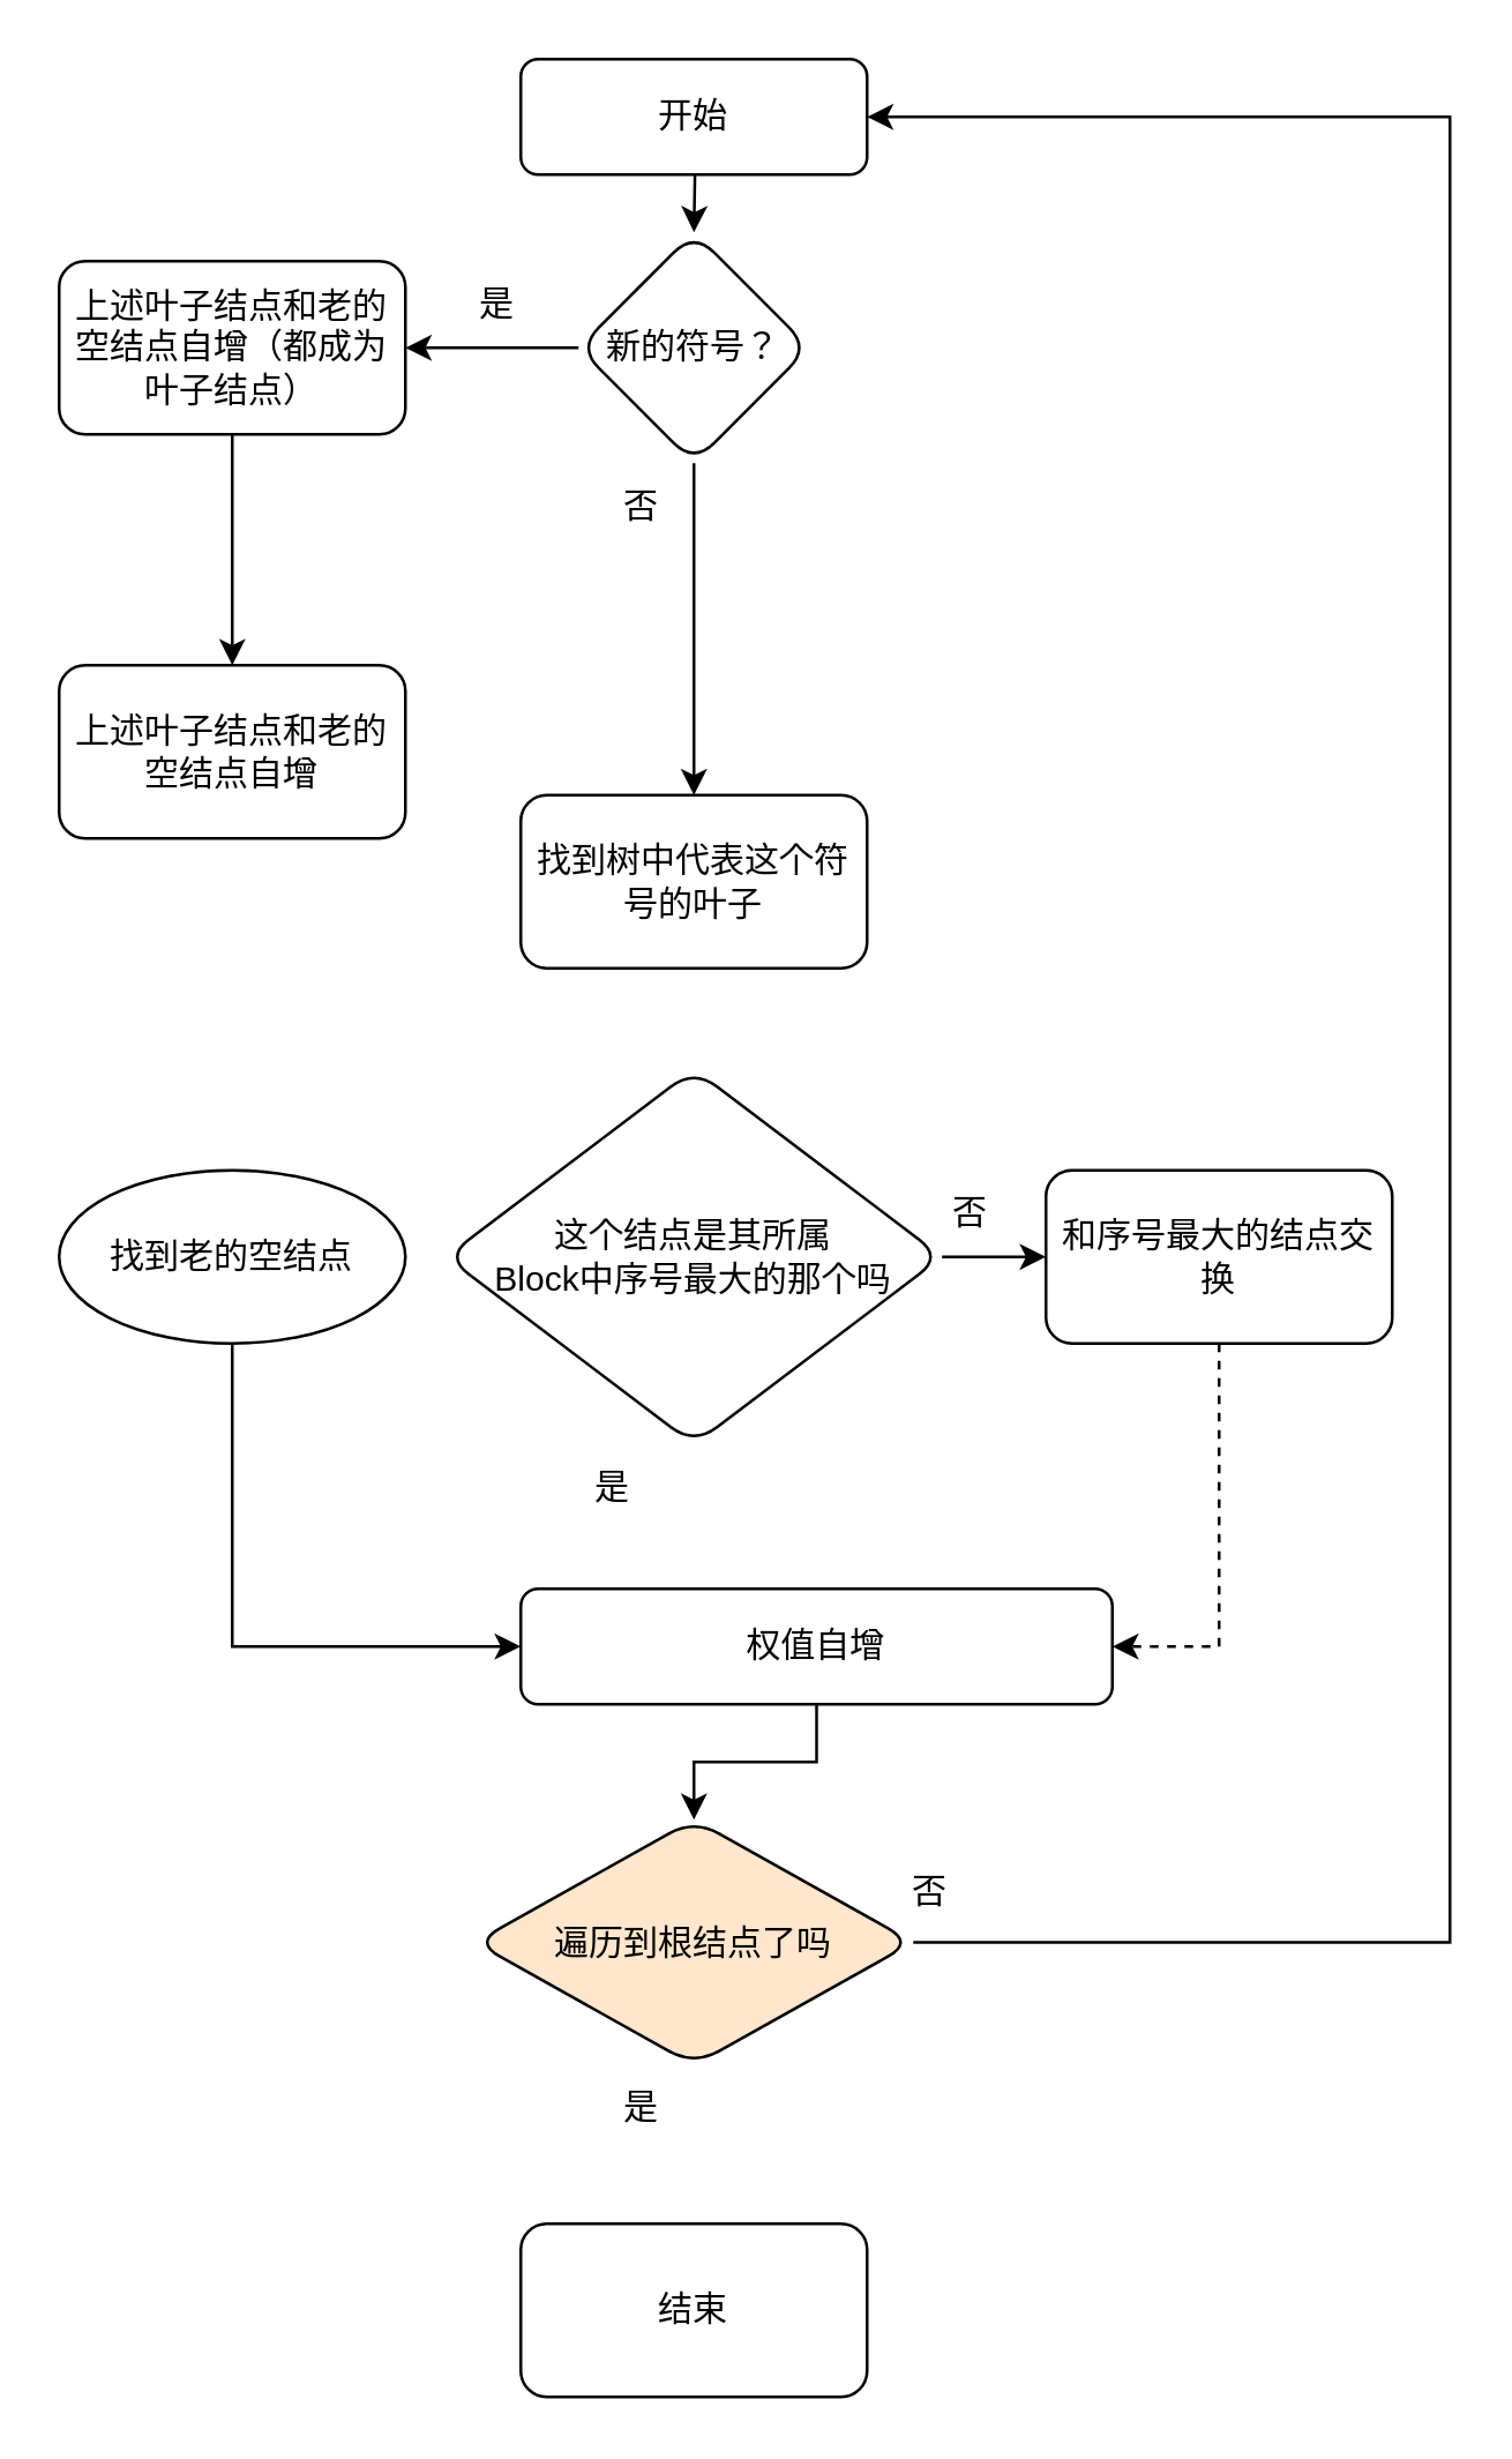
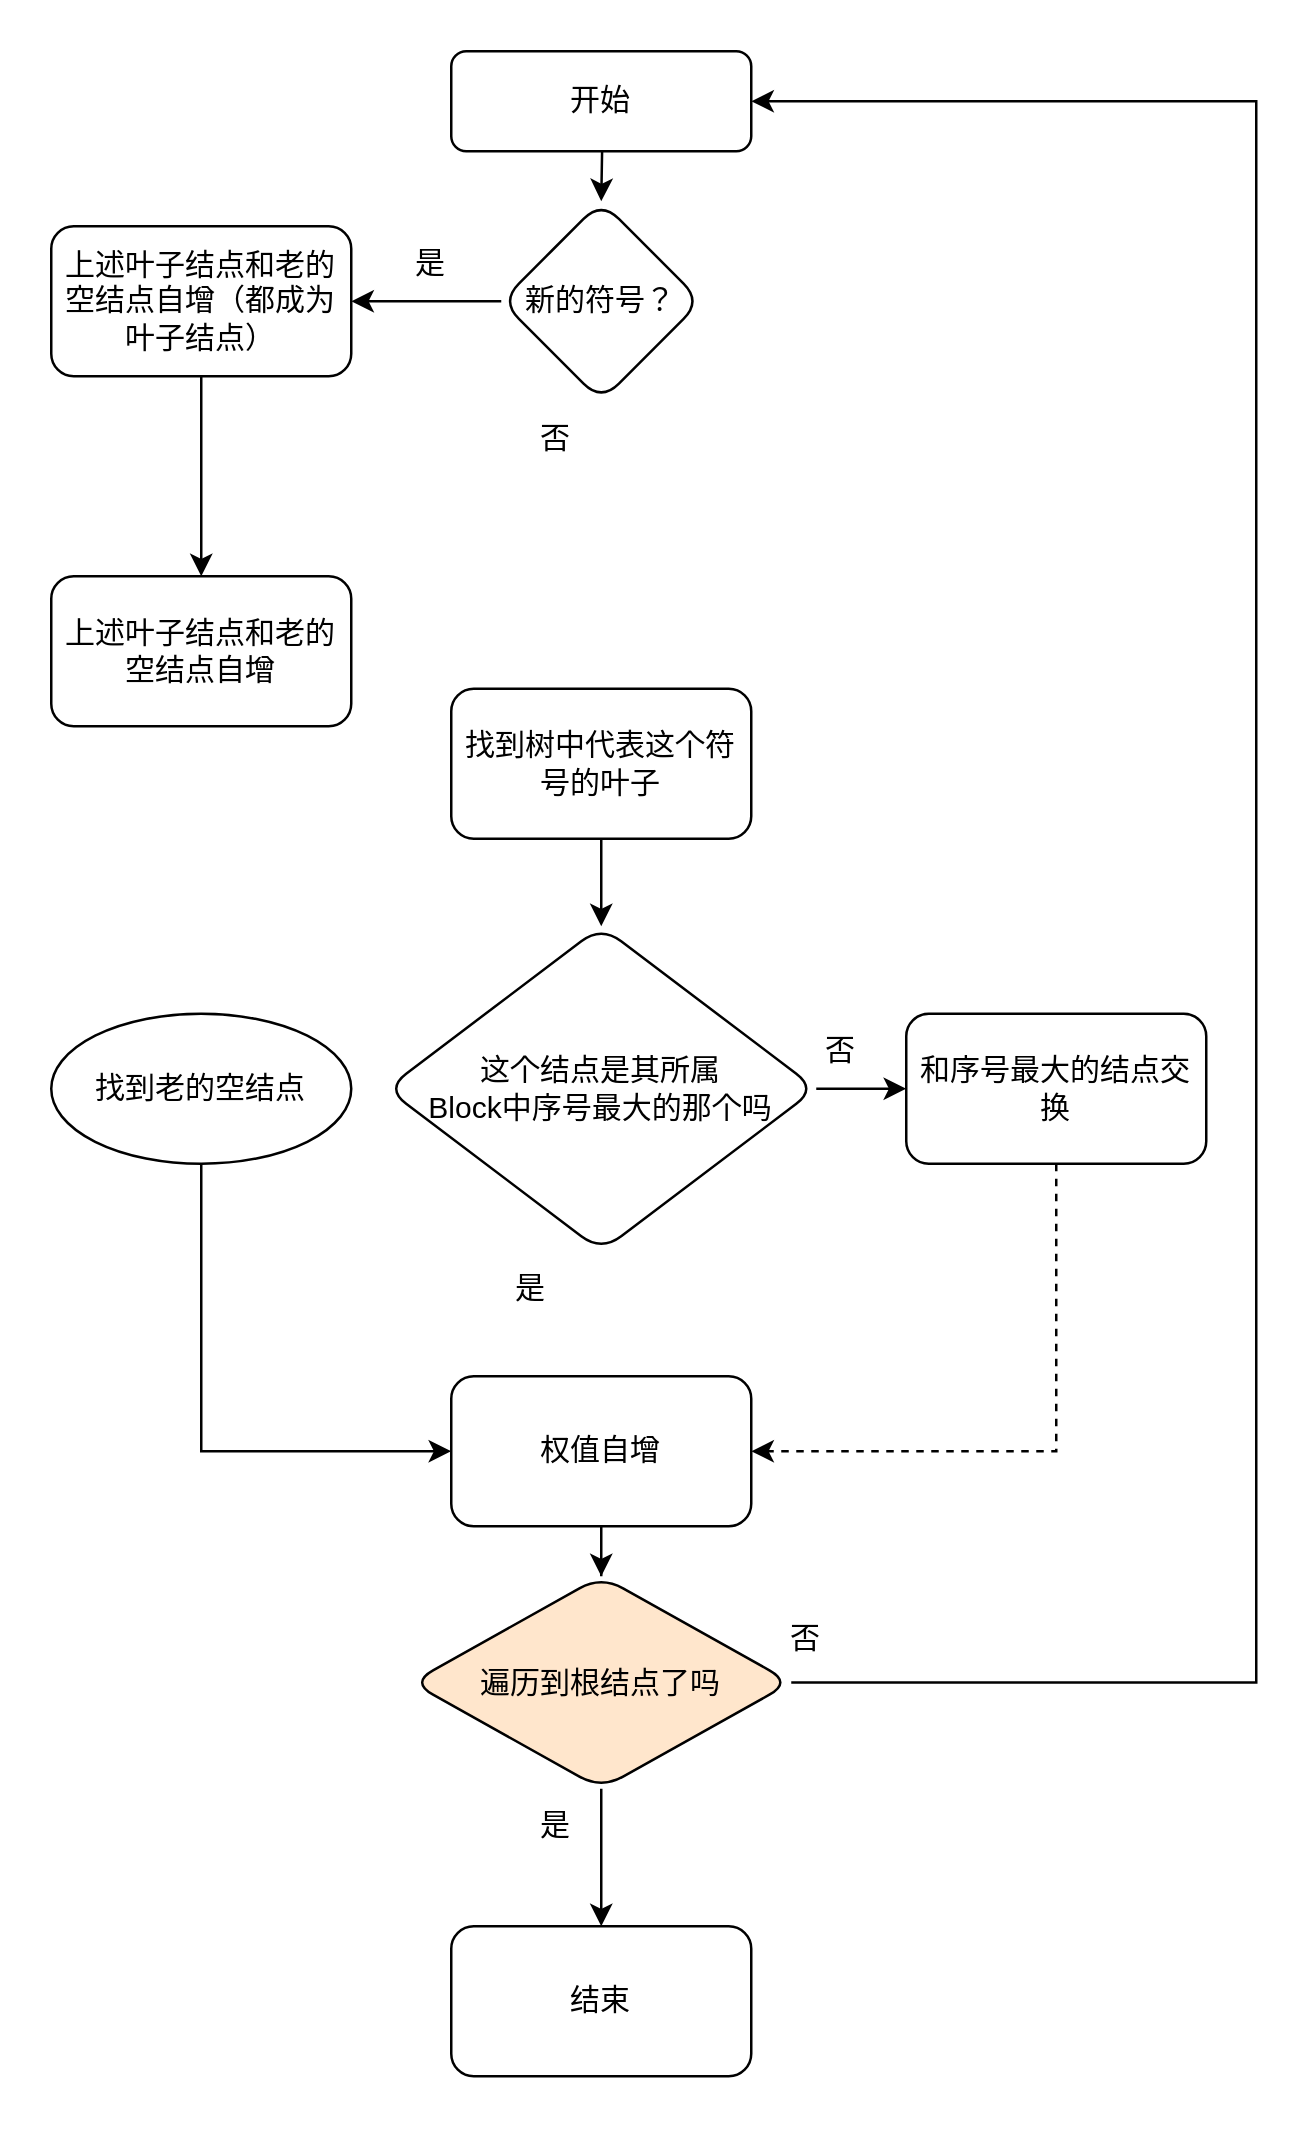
  <mxCell id="0" />
  <mxCell id="1" parent="0" />
  <mxCell id="2" value="" style="edgeStyle=orthogonalEdgeStyle;rounded=0;orthogonalLoop=1;jettySize=auto;html=1;" parent="1" target="6" edge="1"><mxGeometry relative="1" as="geometry"><mxPoint x="240" y="20" as="sourcePoint" /></mxGeometry></mxCell>
  <mxCell id="3" value="开始" style="rounded=1;whiteSpace=wrap;html=1;fontSize=12;glass=0;strokeWidth=1;shadow=0;" parent="1" vertex="1"><mxGeometry x="180" y="20" width="120" height="40" as="geometry" /></mxCell>
  <mxCell id="4" value="" style="edgeStyle=orthogonalEdgeStyle;rounded=0;orthogonalLoop=1;jettySize=auto;html=1;" parent="1" source="6" target="8" edge="1"><mxGeometry relative="1" as="geometry" /></mxCell>
- <mxCell id="5" value="" style="edgeStyle=orthogonalEdgeStyle;rounded=0;orthogonalLoop=1;jettySize=auto;html=1;" parent="1" source="6" target="11" edge="1"><mxGeometry relative="1" as="geometry" /></mxCell>
  <mxCell id="6" value="新的符号？" style="rhombus;whiteSpace=wrap;html=1;rounded=1;glass=0;strokeWidth=1;shadow=0;" parent="1" vertex="1"><mxGeometry x="200" y="80" width="80" height="80" as="geometry" /></mxCell>
  <mxCell id="7" value="" style="edgeStyle=orthogonalEdgeStyle;rounded=0;orthogonalLoop=1;jettySize=auto;html=1;" parent="1" source="8" target="13" edge="1"><mxGeometry relative="1" as="geometry" /></mxCell>
  <mxCell id="8" value="上述叶子结点和老的空结点自增（都成为叶子结点）" style="whiteSpace=wrap;html=1;rounded=1;glass=0;strokeWidth=1;shadow=0;" parent="1" vertex="1"><mxGeometry x="20" y="90" width="120" height="60" as="geometry" /></mxCell>
  <mxCell id="9" value="是" style="text;html=1;strokeColor=none;fillColor=none;align=center;verticalAlign=middle;whiteSpace=wrap;rounded=0;" parent="1" vertex="1"><mxGeometry x="142" y="90" width="60" height="30" as="geometry" /></mxCell>
+ <mxCell id="10" value="" style="edgeStyle=orthogonalEdgeStyle;rounded=0;orthogonalLoop=1;jettySize=auto;html=1;" parent="1" source="11" target="16" edge="1"><mxGeometry relative="1" as="geometry" /></mxCell>
  <mxCell id="11" value="找到树中代表这个符号的叶子" style="whiteSpace=wrap;html=1;rounded=1;glass=0;strokeWidth=1;shadow=0;" parent="1" vertex="1"><mxGeometry x="180" y="275" width="120" height="60" as="geometry" /></mxCell>
  <mxCell id="12" value="否" style="text;html=1;strokeColor=none;fillColor=none;align=center;verticalAlign=middle;whiteSpace=wrap;rounded=0;" parent="1" vertex="1"><mxGeometry x="192" y="160" width="60" height="30" as="geometry" /></mxCell>
  <mxCell id="13" value="上述叶子结点和老的空结点自增" style="whiteSpace=wrap;html=1;rounded=1;glass=0;strokeWidth=1;shadow=0;" parent="1" vertex="1"><mxGeometry x="20" y="230" width="120" height="60" as="geometry" /></mxCell>
  <mxCell id="14" style="edgeStyle=orthogonalEdgeStyle;rounded=0;orthogonalLoop=1;jettySize=auto;html=1;exitX=0.5;exitY=1;exitDx=0;exitDy=0;entryX=0;entryY=0.5;entryDx=0;entryDy=0;" parent="1" source="15" target="18" edge="1"><mxGeometry relative="1" as="geometry" /></mxCell>
  <mxCell id="15" value="找到老的空结点" style="ellipse;whiteSpace=wrap;html=1;glass=0;strokeWidth=1;shadow=0;" parent="1" vertex="1"><mxGeometry x="20" y="405" width="120" height="60" as="geometry" /></mxCell>
  <mxCell id="16" value="这个结点是其所属&lt;br&gt;Block中序号最大的那个吗" style="rhombus;whiteSpace=wrap;html=1;rounded=1;glass=0;strokeWidth=1;shadow=0;" parent="1" vertex="1"><mxGeometry x="154" y="370" width="172" height="130" as="geometry" /></mxCell>
  <mxCell id="17" value="" style="edgeStyle=orthogonalEdgeStyle;rounded=0;orthogonalLoop=1;jettySize=auto;html=1;" parent="1" source="18" target="24" edge="1"><mxGeometry relative="1" as="geometry" /></mxCell>
- <mxCell id="18" value="权值自增" style="whiteSpace=wrap;html=1;rounded=1;glass=0;strokeWidth=1;shadow=0;" parent="1" vertex="1"><mxGeometry x="180" y="550" width="205" height="40" as="geometry" /></mxCell>
+ <mxCell id="18" value="权值自增" style="whiteSpace=wrap;html=1;rounded=1;glass=0;strokeWidth=1;shadow=0;" parent="1" vertex="1"><mxGeometry x="180" y="550" width="120" height="60" as="geometry" /></mxCell>
  <mxCell id="19" value="是" style="text;html=1;strokeColor=none;fillColor=none;align=center;verticalAlign=middle;whiteSpace=wrap;rounded=0;" parent="1" vertex="1"><mxGeometry x="182" y="500" width="60" height="30" as="geometry" /></mxCell>
  <mxCell id="20" style="edgeStyle=orthogonalEdgeStyle;rounded=0;orthogonalLoop=1;jettySize=auto;html=1;exitX=0.5;exitY=1;exitDx=0;exitDy=0;entryX=1;entryY=0.5;entryDx=0;entryDy=0;dashed=1;" parent="1" source="29" target="18" edge="1"><mxGeometry relative="1" as="geometry" /></mxCell>
  <mxCell id="21" value="否" style="text;html=1;strokeColor=none;fillColor=none;align=center;verticalAlign=middle;whiteSpace=wrap;rounded=0;" parent="1" vertex="1"><mxGeometry x="306" y="405" width="60" height="30" as="geometry" /></mxCell>
+ <mxCell id="22" value="" style="edgeStyle=orthogonalEdgeStyle;rounded=0;orthogonalLoop=1;jettySize=auto;html=1;" parent="1" source="24" target="25" edge="1"><mxGeometry relative="1" as="geometry" /></mxCell>
  <mxCell id="23" style="edgeStyle=orthogonalEdgeStyle;rounded=0;orthogonalLoop=1;jettySize=auto;html=1;exitX=1;exitY=0.5;exitDx=0;exitDy=0;entryX=1;entryY=0.5;entryDx=0;entryDy=0;" edge="1" parent="1" source="24" target="3"><mxGeometry relative="1" as="geometry"><Array as="points"><mxPoint x="502" y="673" /><mxPoint x="502" y="40" /></Array></mxGeometry></mxCell>
  <mxCell id="24" value="遍历到根结点了吗" style="rhombus;whiteSpace=wrap;html=1;rounded=1;glass=0;strokeWidth=1;shadow=0;fillColor=#ffe6cc;" parent="1" vertex="1"><mxGeometry x="164" y="630" width="152" height="85" as="geometry" /></mxCell>
  <mxCell id="25" value="结束" style="whiteSpace=wrap;html=1;rounded=1;glass=0;strokeWidth=1;shadow=0;" parent="1" vertex="1"><mxGeometry x="180" y="770" width="120" height="60" as="geometry" /></mxCell>
  <mxCell id="26" value="是" style="text;html=1;strokeColor=none;fillColor=none;align=center;verticalAlign=middle;whiteSpace=wrap;rounded=0;" parent="1" vertex="1"><mxGeometry x="192" y="715" width="60" height="30" as="geometry" /></mxCell>
  <mxCell id="27" value="否" style="text;html=1;strokeColor=none;fillColor=none;align=center;verticalAlign=middle;whiteSpace=wrap;rounded=0;" parent="1" vertex="1"><mxGeometry x="292" y="640" width="60" height="30" as="geometry" /></mxCell>
  <mxCell id="28" value="" style="edgeStyle=orthogonalEdgeStyle;rounded=0;orthogonalLoop=1;jettySize=auto;html=1;" edge="1" parent="1" source="16" target="29"><mxGeometry relative="1" as="geometry"><mxPoint x="432" y="435" as="targetPoint" /><mxPoint x="326" y="435" as="sourcePoint" /></mxGeometry></mxCell>
  <mxCell id="29" value="和序号最大的结点交换" style="rounded=1;whiteSpace=wrap;html=1;glass=0;strokeWidth=1;shadow=0;" parent="1" vertex="1"><mxGeometry x="362" y="405" width="120" height="60" as="geometry" /></mxCell>
